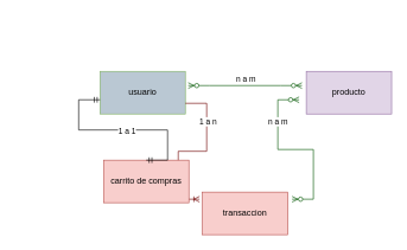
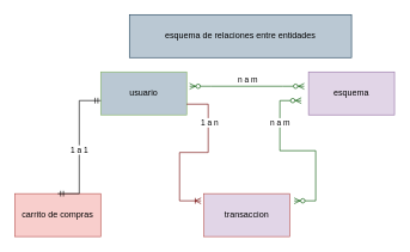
  <mxCell id="0" />
  <mxCell id="1" parent="0" />
  <mxCell id="2" value="usuario" style="rounded=0;whiteSpace=wrap;html=1;fillColor=#bac8d3;strokeColor=#82b366;" parent="1" vertex="1"><mxGeometry x="140" y="100" width="120" height="60" as="geometry" /></mxCell>
- <mxCell id="3" value="producto" style="rounded=0;whiteSpace=wrap;html=1;fillColor=#e1d5e7;strokeColor=#9673a6;" parent="1" vertex="1"><mxGeometry x="430" y="100" width="120" height="60" as="geometry" /></mxCell>
- <mxCell id="4" value="transaccion" style="rounded=0;whiteSpace=wrap;html=1;fillColor=#f8cecc;strokeColor=#b85450;" parent="1" vertex="1"><mxGeometry x="284" y="270" width="120" height="60" as="geometry" /></mxCell>
+ <mxCell id="3" value="esquema" style="rounded=0;whiteSpace=wrap;html=1;fillColor=#e1d5e7;strokeColor=#9673a6;" parent="1" vertex="1"><mxGeometry x="430" y="100" width="120" height="60" as="geometry" /></mxCell>
+ <mxCell id="4" value="transaccion" style="rounded=0;whiteSpace=wrap;html=1;fillColor=#e1d5e7;strokeColor=#b85450;" parent="1" vertex="1"><mxGeometry x="284" y="270" width="120" height="60" as="geometry" /></mxCell>
  <mxCell id="5" value="" style="edgeStyle=entityRelationEdgeStyle;fontSize=12;html=1;endArrow=ERzeroToMany;endFill=1;startArrow=ERzeroToMany;rounded=0;fillColor=#008a00;strokeColor=#005700;" parent="1" edge="1"><mxGeometry width="100" height="100" relative="1" as="geometry"><mxPoint x="264" y="120" as="sourcePoint" /><mxPoint x="424" y="120" as="targetPoint" /></mxGeometry></mxCell>
  <mxCell id="6" value="n a m" style="edgeLabel;html=1;align=center;verticalAlign=middle;resizable=0;points=[];" parent="5" vertex="1" connectable="0"><mxGeometry x="-0.125" y="4" relative="1" as="geometry"><mxPoint x="10" y="-6" as="offset" /></mxGeometry></mxCell>
  <mxCell id="7" value="" style="edgeStyle=entityRelationEdgeStyle;fontSize=12;html=1;endArrow=ERoneToMany;rounded=0;exitX=1;exitY=0.75;exitDx=0;exitDy=0;fillColor=#a20025;strokeColor=#6F0000;" parent="1" source="2" edge="1"><mxGeometry width="100" height="100" relative="1" as="geometry"><mxPoint x="110" y="270" as="sourcePoint" /><mxPoint x="280" y="280" as="targetPoint" /></mxGeometry></mxCell>
  <mxCell id="8" value="1 a n" style="edgeLabel;html=1;align=center;verticalAlign=middle;resizable=0;points=[];" parent="7" vertex="1" connectable="0"><mxGeometry x="-0.532" y="1" relative="1" as="geometry"><mxPoint as="offset" /></mxGeometry></mxCell>
  <mxCell id="9" value="" style="edgeStyle=entityRelationEdgeStyle;fontSize=12;html=1;endArrow=ERzeroToMany;endFill=1;startArrow=ERzeroToMany;rounded=0;fillColor=#008a00;strokeColor=#005700;" parent="1" edge="1"><mxGeometry width="100" height="100" relative="1" as="geometry"><mxPoint x="410" y="280" as="sourcePoint" /><mxPoint x="420" y="140" as="targetPoint" /></mxGeometry></mxCell>
  <mxCell id="10" value="n a m" style="edgeLabel;html=1;align=center;verticalAlign=middle;resizable=0;points=[];" parent="9" vertex="1" connectable="0"><mxGeometry x="0.56" y="1" relative="1" as="geometry"><mxPoint y="5" as="offset" /></mxGeometry></mxCell>
- <mxCell id="12" value="carrito de compras" style="rounded=0;whiteSpace=wrap;html=1;fillColor=#f8cecc;strokeColor=#b85450;" parent="1" vertex="1"><mxGeometry x="145" y="225" width="120" height="60" as="geometry" /></mxCell>
+ <mxCell id="11" value="esquema de relaciones entre entidades" style="whiteSpace=wrap;html=1;fillColor=#bac8d3;strokeColor=#23445d;" parent="1" vertex="1"><mxGeometry x="180" width="310" height="60" as="geometry" y="20" /></mxCell>
+ <mxCell id="12" value="carrito de compras" style="rounded=0;whiteSpace=wrap;html=1;fillColor=#f8cecc;strokeColor=#b85450;" parent="1" vertex="1"><mxGeometry x="20" y="270" width="120" height="60" as="geometry" /></mxCell>
  <mxCell id="13" value="" style="edgeStyle=entityRelationEdgeStyle;fontSize=12;html=1;endArrow=ERmandOne;startArrow=ERmandOne;rounded=0;exitX=0.5;exitY=0;exitDx=0;exitDy=0;" edge="1" parent="1" source="12"><mxGeometry width="100" height="100" relative="1" as="geometry"><mxPoint x="80" y="280" as="sourcePoint" /><mxPoint x="140" y="140" as="targetPoint" /></mxGeometry></mxCell>
  <mxCell id="14" value="1 a 1" style="edgeLabel;html=1;align=center;verticalAlign=middle;resizable=0;points=[];" vertex="1" connectable="0" parent="13"><mxGeometry x="-0.035" y="1" relative="1" as="geometry"><mxPoint as="offset" /></mxGeometry></mxCell>
